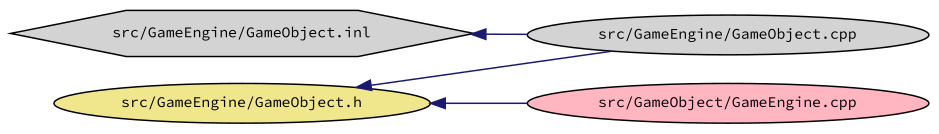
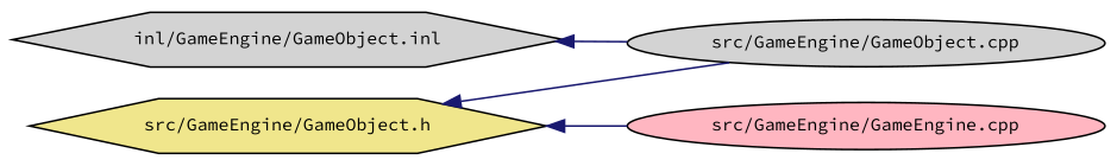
  digraph {
    fontname="Source Code Pro"
    rankdir=LR
    node [color=black fillcolor=lightgrey fontname="Source Code Pro" fontsize=10 shape=hexagon style=filled]
    edge [color=midnightblue dir=back fontname="Source Code Pro" fontsize=10 labelfontname=Helvetica labelfontsize=10 style=solid]
-   n1 [fontcolor=black height=0.2 label="src/GameEngine/GameObject.inl" width=0.4]
+   n1 [fontcolor=black height=0.2 label="inl/GameEngine/GameObject.inl" width=0.4]
    n2 [height=0.2 label="src/GameEngine/GameObject.cpp" shape=ellipse width=0.4]
-   n3 [fillcolor=khaki height=0.2 label="src/GameEngine/GameObject.h" shape=ellipse width=0.4]
-   n4 [fillcolor=lightpink height=0.2 label="src/GameObject/GameEngine.cpp" shape=ellipse width=0.4]
+   n3 [fillcolor=khaki height=0.2 label="src/GameEngine/GameObject.h" width=0.4]
+   n4 [fillcolor=lightpink height=0.2 label="src/GameEngine/GameEngine.cpp" shape=ellipse width=0.4]
    n1 -> n2
    n3 -> n2
    n3 -> n4
  }
